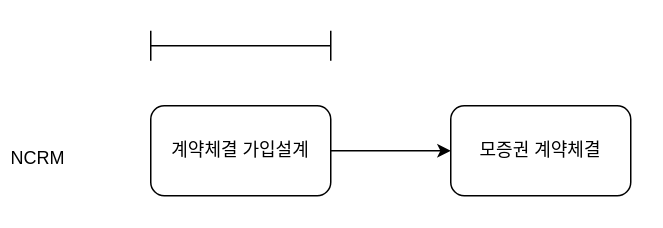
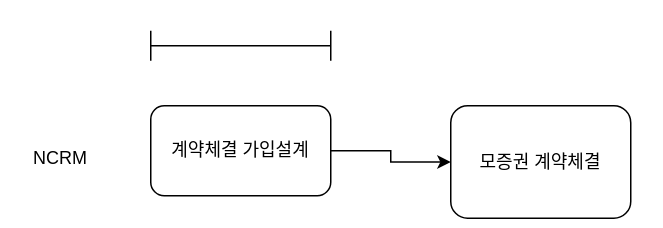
  <mxCell id="0" />
  <mxCell id="1" parent="0" />
  <mxCell id="2" value="" style="edgeStyle=orthogonalEdgeStyle;rounded=0;orthogonalLoop=1;jettySize=auto;html=1;" edge="1" parent="1" source="3" target="5"><mxGeometry relative="1" as="geometry" /></mxCell>
  <mxCell id="3" value="계약체결 가입설계" style="rounded=1;whiteSpace=wrap;html=1;" vertex="1" parent="1"><mxGeometry x="100" y="70" width="120" height="60" as="geometry" /></mxCell>
  <mxCell id="4" value="" style="shape=crossbar;whiteSpace=wrap;html=1;rounded=1;" vertex="1" parent="1"><mxGeometry x="100" y="20" width="120" height="20" as="geometry" /></mxCell>
- <mxCell id="5" value="모증권 계약체결" style="whiteSpace=wrap;html=1;rounded=1;" vertex="1" parent="1"><mxGeometry x="300" y="70" width="120" height="60" as="geometry" /></mxCell>
- <mxCell id="6" value="NCRM" style="text;html=1;strokeColor=none;fillColor=none;align=left;verticalAlign=middle;whiteSpace=wrap;rounded=0;" vertex="1" parent="1"><mxGeometry x="5" y="90" width="60" height="30" as="geometry" /></mxCell>
+ <mxCell id="5" value="모증권 계약체결" style="whiteSpace=wrap;html=1;rounded=1;" vertex="1" parent="1"><mxGeometry x="300" y="70" width="120" height="75" as="geometry" /></mxCell>
+ <mxCell id="6" value="NCRM" style="text;html=1;strokeColor=none;fillColor=none;align=left;verticalAlign=middle;whiteSpace=wrap;rounded=0;" vertex="1" parent="1"><mxGeometry x="20" y="90" width="60" height="30" as="geometry" /></mxCell>
